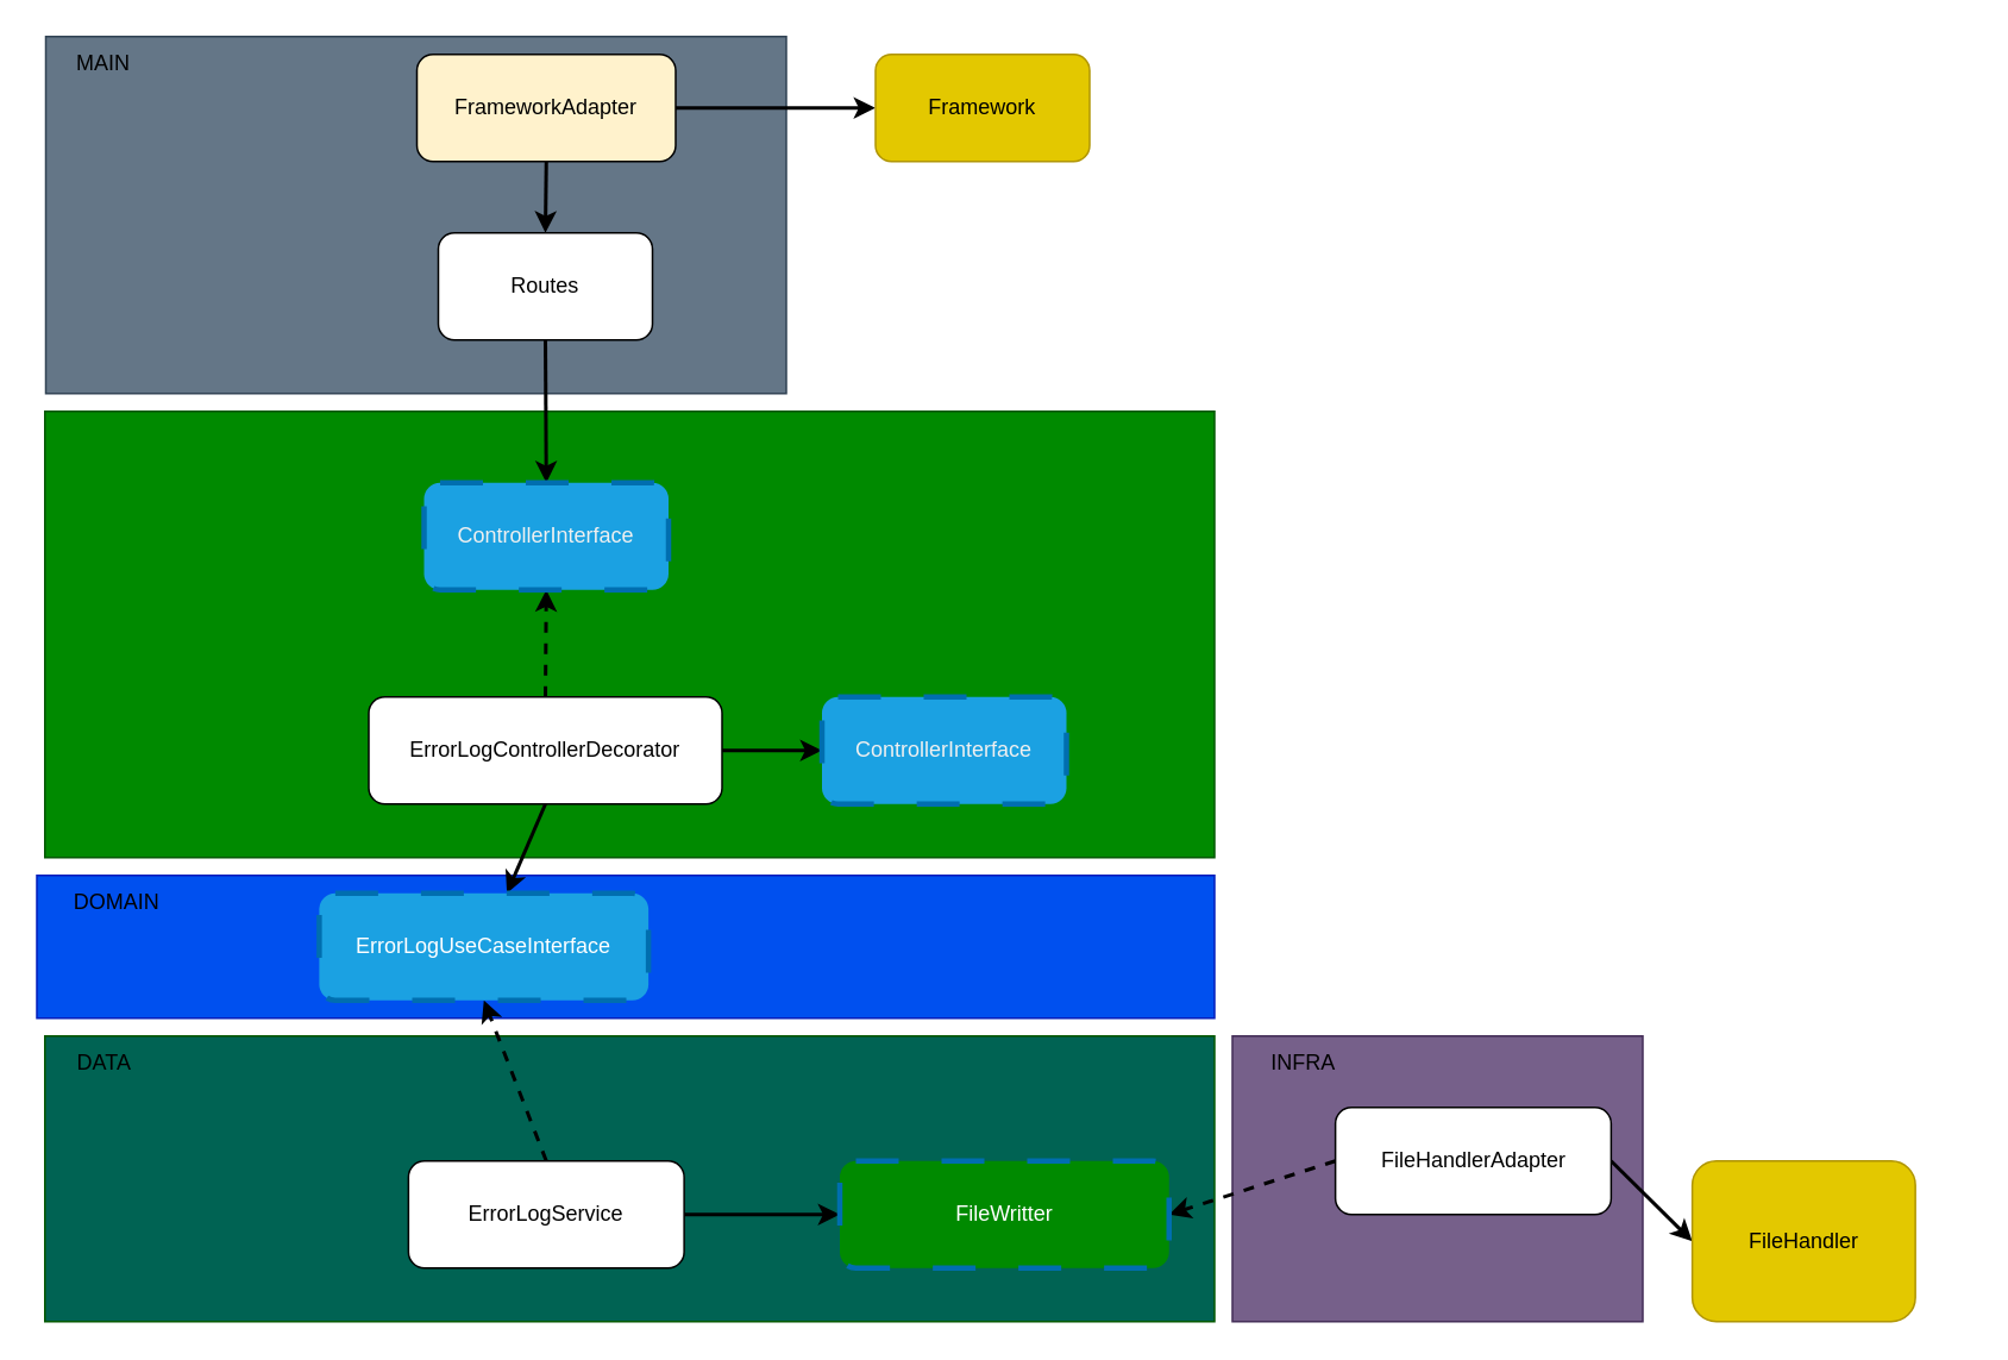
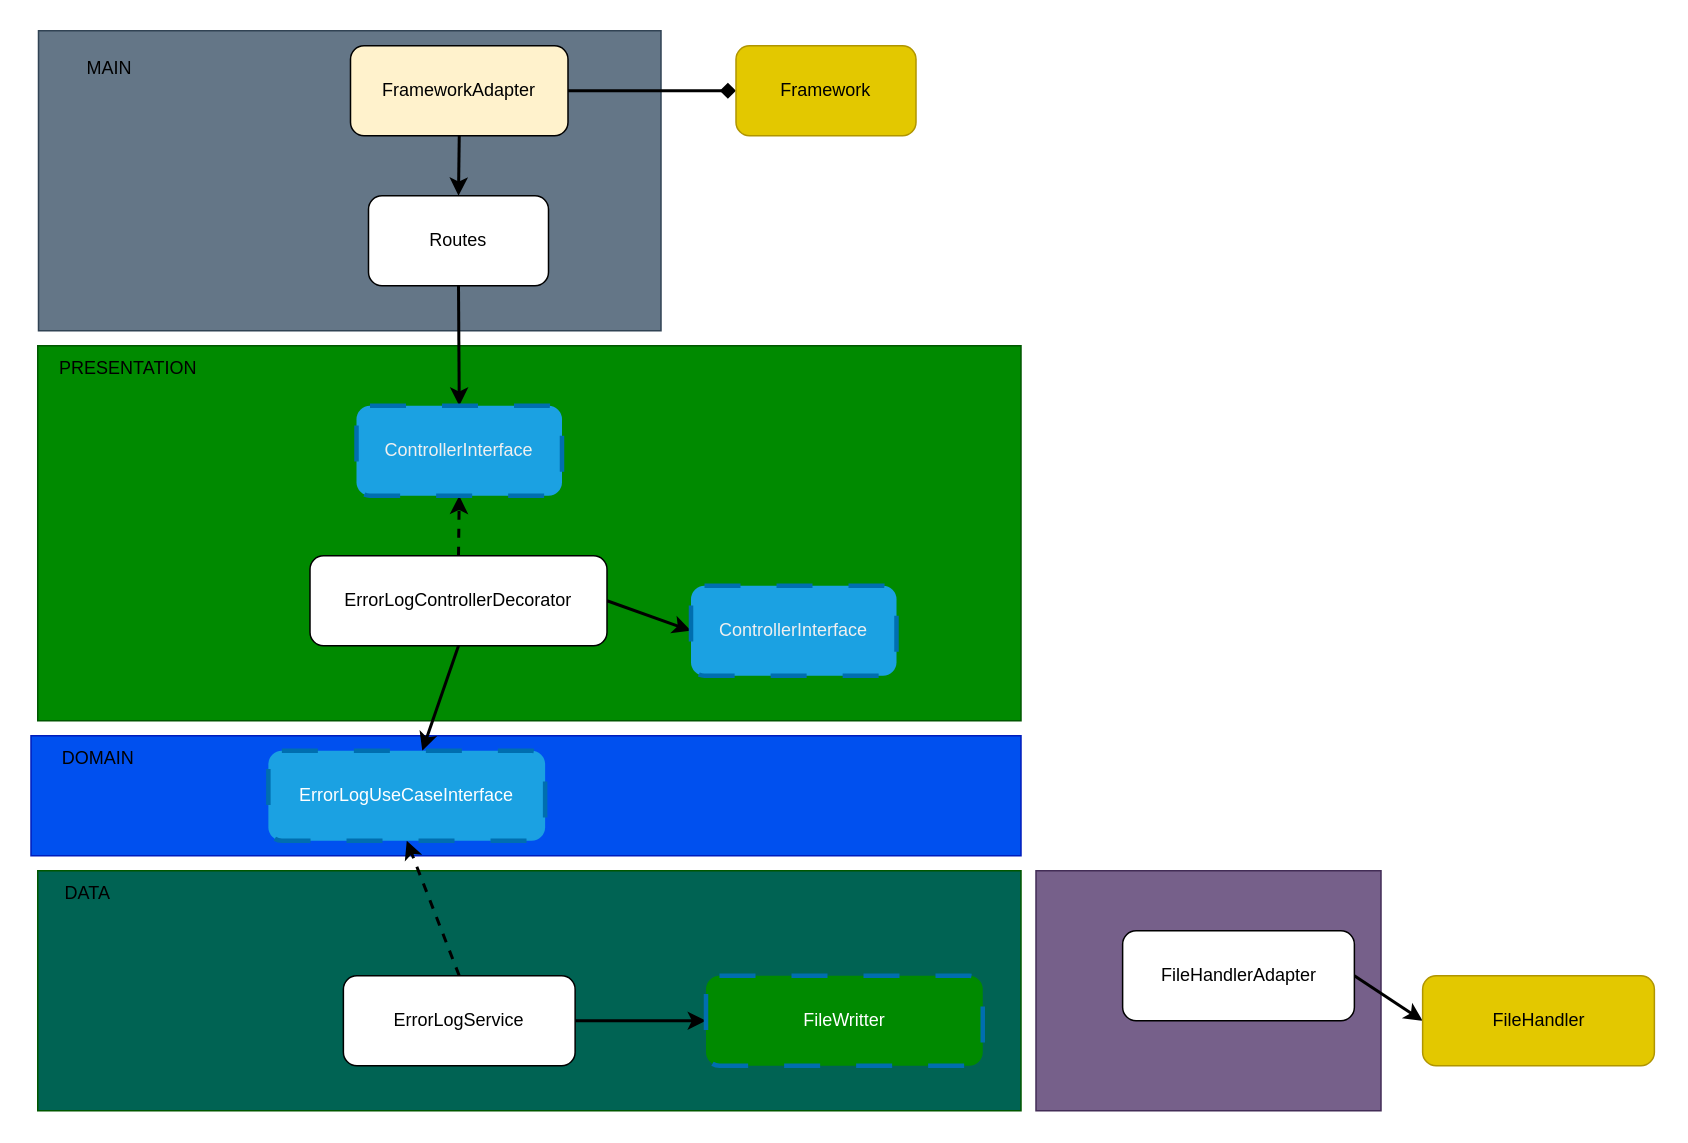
  <mxCell id="0" />
  <mxCell id="1" parent="0" />
  <mxCell id="2" value="" style="rounded=0;whiteSpace=wrap;html=1;fillColor=#006353;fontColor=#ffffff;strokeColor=#005700;" parent="1" vertex="1"><mxGeometry x="24.5" y="580" width="655.5" height="160" as="geometry" /></mxCell>
  <mxCell id="3" value="" style="rounded=0;whiteSpace=wrap;html=1;fillColor=#76608a;fontColor=#ffffff;strokeColor=#432D57;" parent="1" vertex="1"><mxGeometry x="690" y="580" width="230" height="160" as="geometry" /></mxCell>
  <mxCell id="4" value="" style="rounded=0;whiteSpace=wrap;html=1;fillColor=#0050ef;fontColor=#ffffff;strokeColor=#001DBC;" parent="1" vertex="1"><mxGeometry x="20" y="490" width="660" height="80" as="geometry" /></mxCell>
  <mxCell id="5" value="" style="rounded=0;whiteSpace=wrap;html=1;fillColor=#008a00;fontColor=#ffffff;strokeColor=#005700;" parent="1" vertex="1"><mxGeometry x="24.5" y="230" width="655.5" height="250" as="geometry" /></mxCell>
  <mxCell id="6" value="" style="rounded=0;whiteSpace=wrap;html=1;fillColor=#647687;fontColor=#ffffff;strokeColor=#314354;" parent="1" vertex="1"><mxGeometry x="25" y="20" width="415" height="200" as="geometry" /></mxCell>
  <mxCell id="7" style="edgeStyle=none;html=1;exitX=0.5;exitY=1;exitDx=0;exitDy=0;entryX=0.5;entryY=0;entryDx=0;entryDy=0;strokeWidth=2;" parent="1" source="9" target="11" edge="1"><mxGeometry relative="1" as="geometry" /></mxCell>
- <mxCell id="8" style="edgeStyle=none;html=1;exitX=1;exitY=0.5;exitDx=0;exitDy=0;entryX=0;entryY=0.5;entryDx=0;entryDy=0;strokeWidth=2;" parent="1" source="9" target="31" edge="1"><mxGeometry relative="1" as="geometry" /></mxCell>
+ <mxCell id="8" style="edgeStyle=none;html=1;exitX=1;exitY=0.5;exitDx=0;exitDy=0;entryX=0;entryY=0.5;entryDx=0;entryDy=0;strokeWidth=2;endArrow=diamond;" parent="1" source="9" target="31" edge="1"><mxGeometry relative="1" as="geometry" /></mxCell>
  <mxCell id="9" value="FrameworkAdapter" style="rounded=1;whiteSpace=wrap;html=1;fillColor=#fff2cc;" parent="1" vertex="1"><mxGeometry x="233" y="30" width="145" height="60" as="geometry" /></mxCell>
  <mxCell id="10" style="edgeStyle=none;html=1;exitX=0.5;exitY=1;exitDx=0;exitDy=0;entryX=0.5;entryY=0;entryDx=0;entryDy=0;strokeWidth=2;" parent="1" source="11" target="29" edge="1"><mxGeometry relative="1" as="geometry" /></mxCell>
  <mxCell id="11" value="Routes" style="rounded=1;whiteSpace=wrap;html=1;" parent="1" vertex="1"><mxGeometry x="245" y="130" width="120" height="60" as="geometry" /></mxCell>
  <mxCell id="12" style="edgeStyle=none;html=1;exitX=0.5;exitY=1;exitDx=0;exitDy=0;strokeWidth=2;" parent="1" source="15" target="28" edge="1"><mxGeometry relative="1" as="geometry" /></mxCell>
  <mxCell id="13" style="edgeStyle=none;html=1;exitX=0.5;exitY=0;exitDx=0;exitDy=0;entryX=0.5;entryY=1;entryDx=0;entryDy=0;dashed=1;strokeWidth=2;" parent="1" source="15" target="29" edge="1"><mxGeometry relative="1" as="geometry" /></mxCell>
  <mxCell id="14" style="edgeStyle=none;html=1;exitX=1;exitY=0.5;exitDx=0;exitDy=0;entryX=0;entryY=0.5;entryDx=0;entryDy=0;strokeWidth=2;" parent="1" source="15" target="30" edge="1"><mxGeometry relative="1" as="geometry" /></mxCell>
- <mxCell id="15" value="ErrorLogControllerDecorator" style="rounded=1;whiteSpace=wrap;html=1;" parent="1" vertex="1"><mxGeometry x="206" y="390" width="198" height="60" as="geometry" /></mxCell>
+ <mxCell id="15" value="ErrorLogControllerDecorator" style="rounded=1;whiteSpace=wrap;html=1;" parent="1" vertex="1"><mxGeometry x="206" y="370" width="198" height="60" as="geometry" /></mxCell>
  <mxCell id="16" style="edgeStyle=none;html=1;exitX=0.5;exitY=0;exitDx=0;exitDy=0;entryX=0.5;entryY=1;entryDx=0;entryDy=0;strokeWidth=2;dashed=1;" parent="1" source="18" target="28" edge="1"><mxGeometry relative="1" as="geometry" /></mxCell>
  <mxCell id="17" style="edgeStyle=none;html=1;exitX=1;exitY=0.5;exitDx=0;exitDy=0;entryX=0;entryY=0.5;entryDx=0;entryDy=0;strokeWidth=2;" parent="1" source="18" target="27" edge="1"><mxGeometry relative="1" as="geometry" /></mxCell>
  <mxCell id="18" value="ErrorLogService" style="rounded=1;whiteSpace=wrap;html=1;" parent="1" vertex="1"><mxGeometry x="228.25" y="650" width="154.5" height="60" as="geometry" /></mxCell>
  <mxCell id="19" style="edgeStyle=none;html=1;exitX=1;exitY=0.5;exitDx=0;exitDy=0;entryX=0;entryY=0.5;entryDx=0;entryDy=0;strokeWidth=2;" parent="1" source="21" target="22" edge="1"><mxGeometry relative="1" as="geometry" /></mxCell>
- <mxCell id="20" style="edgeStyle=none;html=1;exitX=0;exitY=0.5;exitDx=0;exitDy=0;entryX=1;entryY=0.5;entryDx=0;entryDy=0;strokeWidth=2;dashed=1;" parent="1" source="21" target="27" edge="1"><mxGeometry relative="1" as="geometry" /></mxCell>
  <mxCell id="21" value="FileHandlerAdapter" style="rounded=1;whiteSpace=wrap;html=1;" parent="1" vertex="1"><mxGeometry x="747.75" y="620" width="154.5" height="60" as="geometry" /></mxCell>
- <mxCell id="22" value="FileHandler" style="rounded=1;whiteSpace=wrap;html=1;fillColor=#e3c800;fontColor=#000000;strokeColor=#B09500;" parent="1" vertex="1"><mxGeometry x="947.75" y="650" width="125" height="90" as="geometry" /></mxCell>
- <mxCell id="23" value="MAIN" style="text;html=1;strokeColor=none;fillColor=none;align=center;verticalAlign=middle;whiteSpace=wrap;rounded=0;" parent="1" vertex="1"><mxGeometry x="25" y="20" width="65" height="30" as="geometry" /></mxCell>
+ <mxCell id="22" value="FileHandler" style="rounded=1;whiteSpace=wrap;html=1;fillColor=#e3c800;fontColor=#000000;strokeColor=#B09500;" parent="1" vertex="1"><mxGeometry x="947.75" y="650" width="154.5" height="60" as="geometry" /></mxCell>
+ <mxCell id="23" value="MAIN" style="text;html=1;strokeColor=none;fillColor=none;align=center;verticalAlign=middle;whiteSpace=wrap;rounded=0;" parent="1" vertex="1"><mxGeometry x="40" y="30" width="65" height="30" as="geometry" /></mxCell>
+ <mxCell id="24" value="PRESENTATION" style="text;html=1;strokeColor=none;fillColor=none;align=center;verticalAlign=middle;whiteSpace=wrap;rounded=0;" parent="1" vertex="1"><mxGeometry x="24.5" y="230" width="120" height="30" as="geometry" /></mxCell>
  <mxCell id="25" value="DOMAIN" style="text;html=1;strokeColor=none;fillColor=none;align=center;verticalAlign=middle;whiteSpace=wrap;rounded=0;" parent="1" vertex="1"><mxGeometry x="20" y="490" width="90" height="30" as="geometry" /></mxCell>
- <mxCell id="26" value="INFRA" style="text;html=1;strokeColor=none;fillColor=none;align=center;verticalAlign=middle;whiteSpace=wrap;rounded=0;" parent="1" vertex="1"><mxGeometry x="690" y="580" width="80" height="30" as="geometry" /></mxCell>
  <mxCell id="27" value="FileWritter" style="rounded=1;whiteSpace=wrap;html=1;dashed=1;dashPattern=8 8;strokeWidth=3;fillColor=#008a00;fontColor=#ffffff;strokeColor=#006EAF;" parent="1" vertex="1"><mxGeometry x="470" y="650" width="184.5" height="60" as="geometry" /></mxCell>
  <mxCell id="28" value="ErrorLogUseCaseInterface" style="rounded=1;whiteSpace=wrap;html=1;dashed=1;dashPattern=8 8;strokeWidth=3;fillColor=#1ba1e2;fontColor=#ffffff;strokeColor=#006EAF;" parent="1" vertex="1"><mxGeometry x="178.25" y="500" width="184.5" height="60" as="geometry" /></mxCell>
  <mxCell id="29" value="&lt;span style=&quot;color: rgb(240, 240, 240);&quot;&gt;ControllerInterface&lt;/span&gt;" style="rounded=1;whiteSpace=wrap;html=1;dashed=1;dashPattern=8 8;strokeWidth=3;fillColor=#1ba1e2;fontColor=#ffffff;strokeColor=#006EAF;" parent="1" vertex="1"><mxGeometry x="237" y="270" width="137" height="60" as="geometry" /></mxCell>
  <mxCell id="30" value="&lt;span style=&quot;color: rgb(240, 240, 240);&quot;&gt;ControllerInterface&lt;/span&gt;" style="rounded=1;whiteSpace=wrap;html=1;dashed=1;dashPattern=8 8;strokeWidth=3;fillColor=#1ba1e2;fontColor=#ffffff;strokeColor=#006EAF;" parent="1" vertex="1"><mxGeometry x="460" y="390" width="137" height="60" as="geometry" /></mxCell>
  <mxCell id="31" value="Framework" style="rounded=1;whiteSpace=wrap;html=1;fillColor=#e3c800;fontColor=#000000;strokeColor=#B09500;" parent="1" vertex="1"><mxGeometry x="490" y="30" width="120" height="60" as="geometry" /></mxCell>
  <mxCell id="32" value="DATA" style="text;html=1;strokeColor=none;fillColor=none;align=center;verticalAlign=middle;whiteSpace=wrap;rounded=0;" parent="1" vertex="1"><mxGeometry x="24.5" y="580" width="65.5" height="30" as="geometry" /></mxCell>
